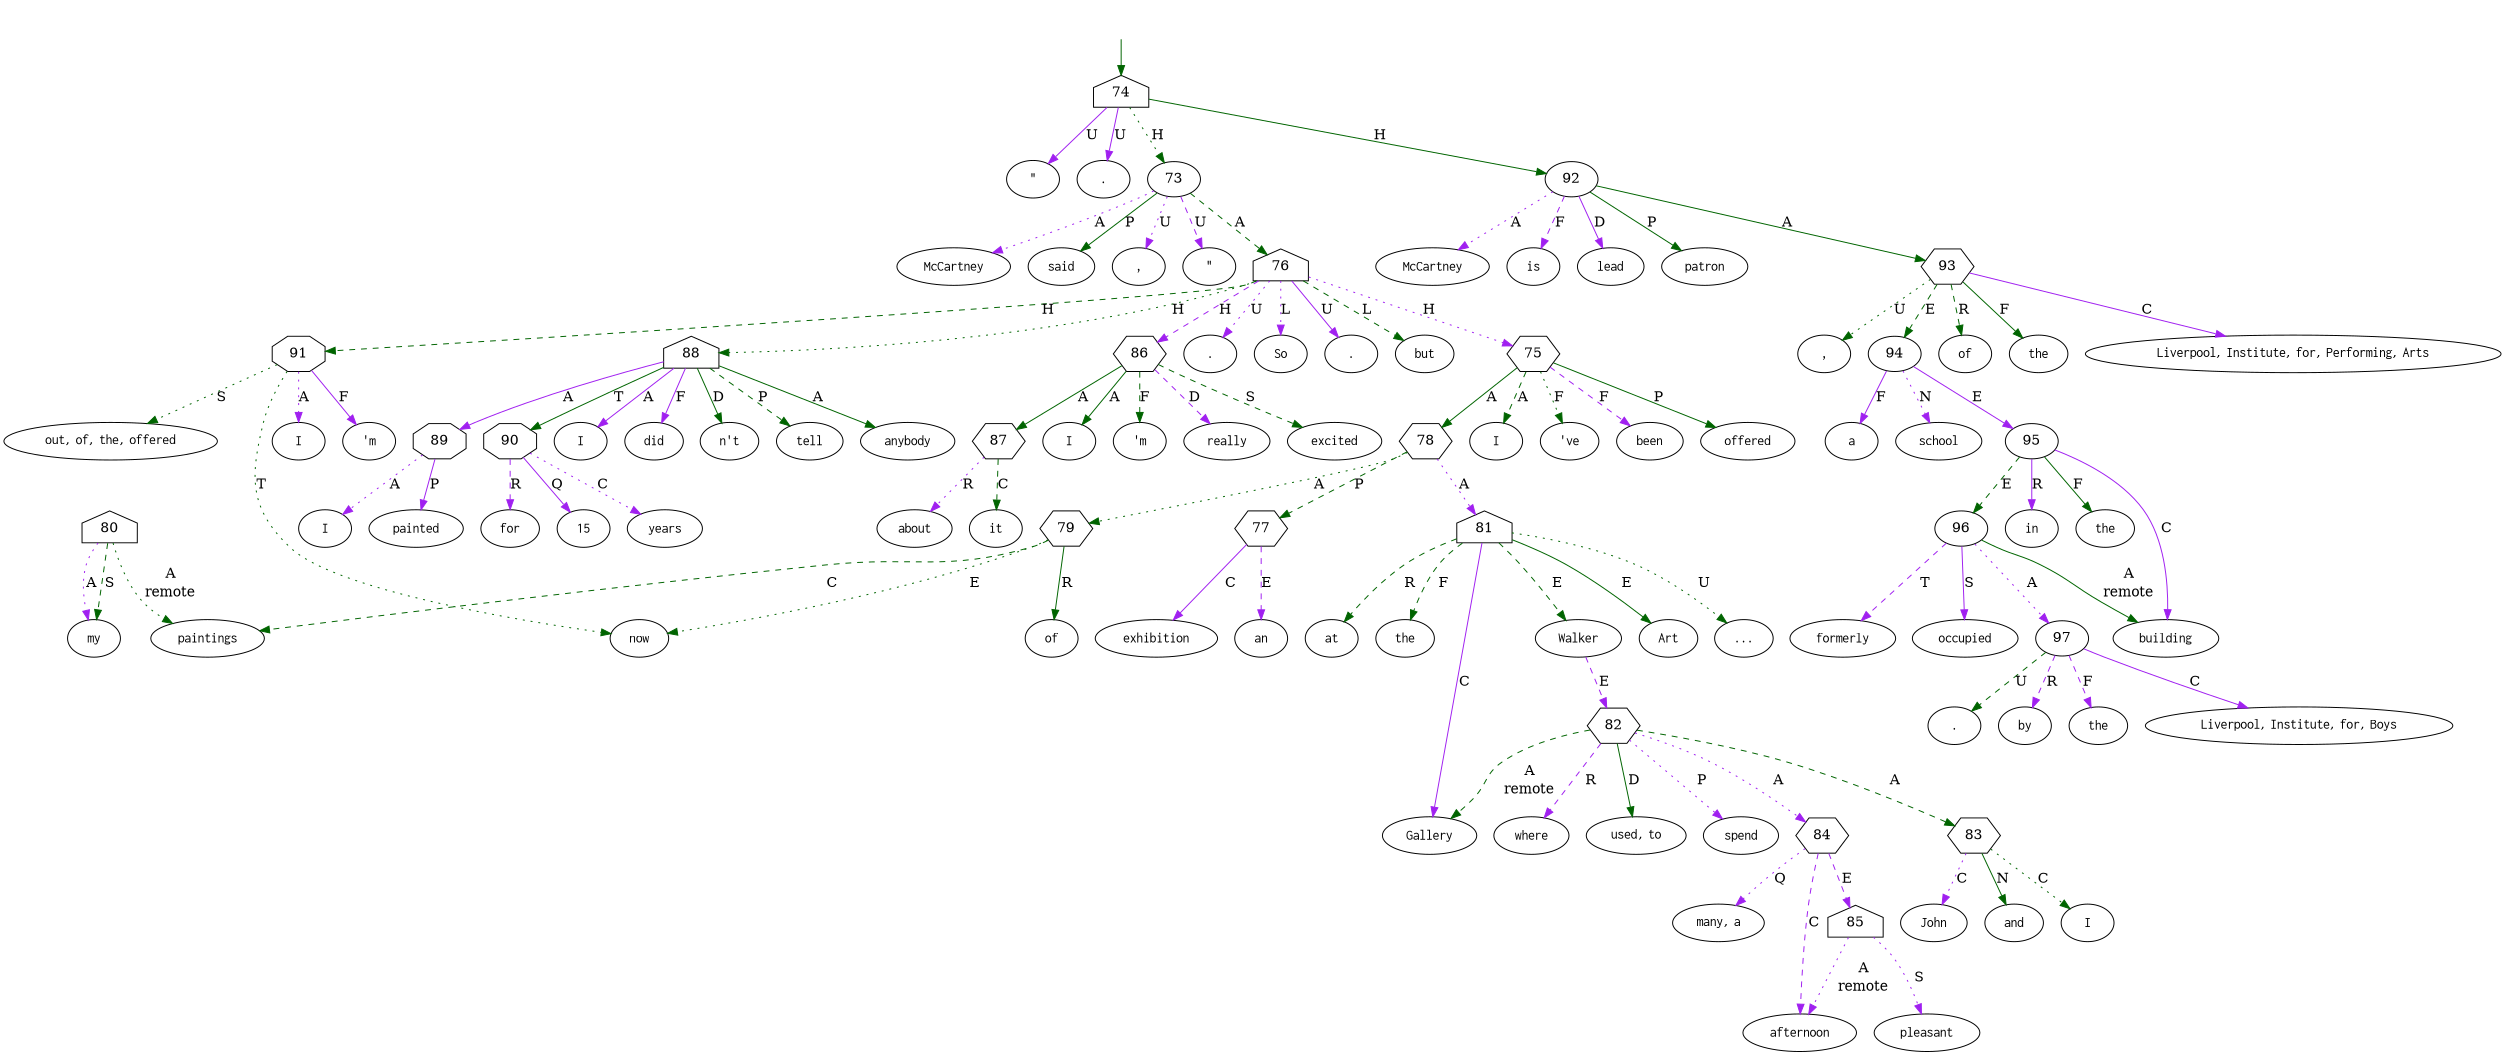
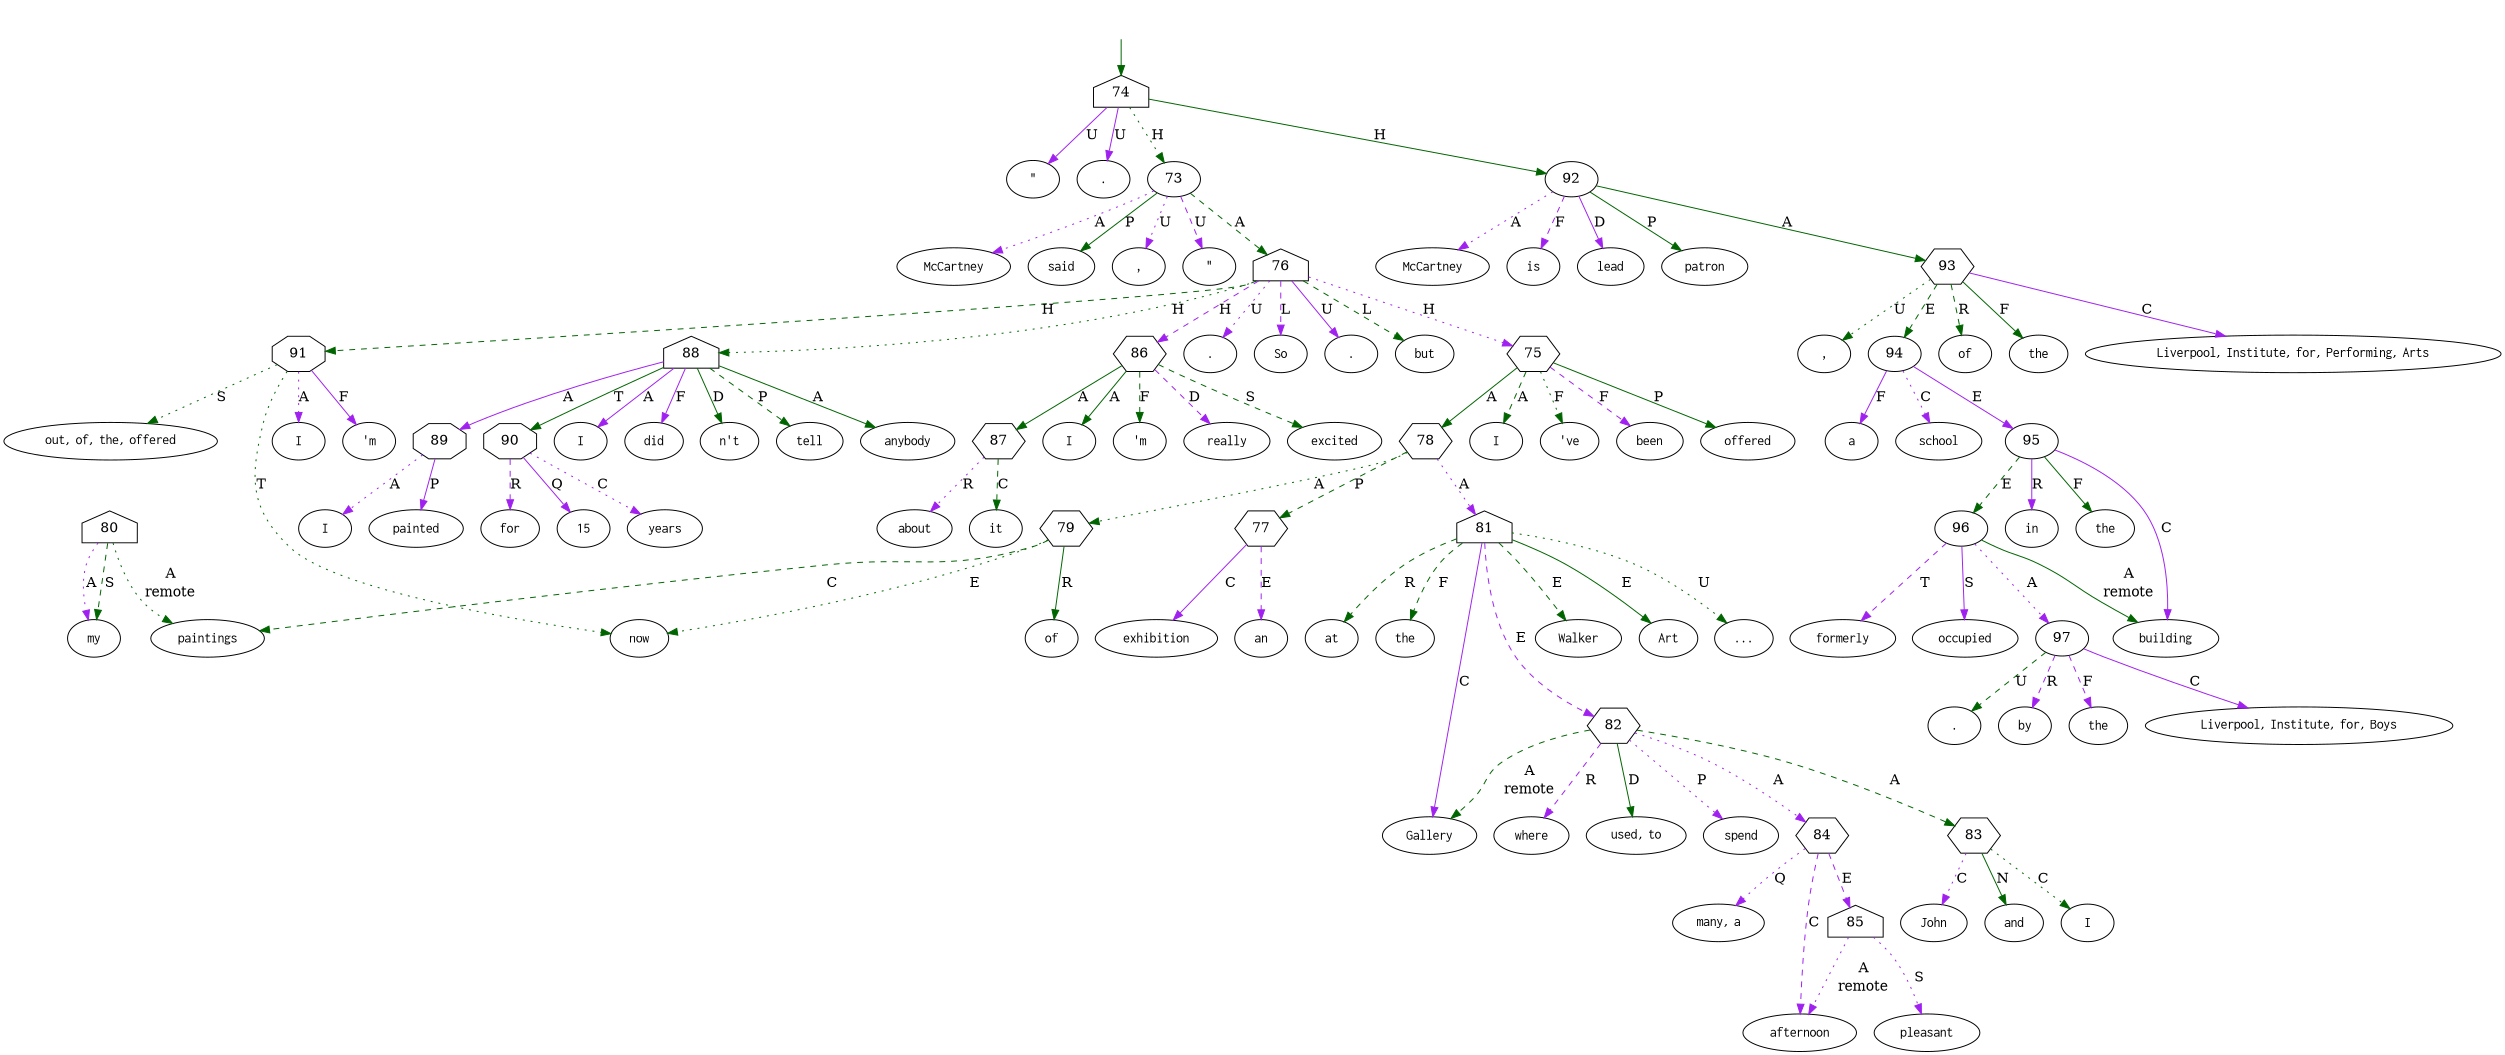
  digraph {
    node [shape=oval]
    edge [color=purple style=solid]
    top [style=invis shape=""]
    74 [shape=house]
    n3 [label=<<table align="center" border="0" cellspacing="0"><tr><td colspan="2"><font face="Courier">&quot;</font></td></tr></table>>]
    n4 [label=<<table align="center" border="0" cellspacing="0"><tr><td colspan="2"><font face="Courier">.</font></td></tr></table>>]
    73 [shape=ellipse]
    92 [shape=ellipse]
    n7 [label=<<table align="center" border="0" cellspacing="0"><tr><td colspan="2"><font face="Courier">McCartney</font></td></tr></table>>]
    n8 [label=<<table align="center" border="0" cellspacing="0"><tr><td colspan="2"><font face="Courier">said</font></td></tr></table>>]
    n9 [label=<<table align="center" border="0" cellspacing="0"><tr><td colspan="2"><font face="Courier">,</font></td></tr></table>>]
    n10 [label=<<table align="center" border="0" cellspacing="0"><tr><td colspan="2"><font face="Courier">&quot;</font></td></tr></table>>]
    76 [shape=house]
    n12 [label=<<table align="center" border="0" cellspacing="0"><tr><td colspan="2"><font face="Courier">McCartney</font></td></tr></table>>]
    n13 [label=<<table align="center" border="0" cellspacing="0"><tr><td colspan="2"><font face="Courier">is</font></td></tr></table>>]
    n14 [label=<<table align="center" border="0" cellspacing="0"><tr><td colspan="2"><font face="Courier">lead</font></td></tr></table>>]
    n15 [label=<<table align="center" border="0" cellspacing="0"><tr><td colspan="2"><font face="Courier">patron</font></td></tr></table>>]
    93 [shape=hexagon]
    n17 [label=<<table align="center" border="0" cellspacing="0"><tr><td colspan="2"><font face="Courier">I</font></td></tr></table>>]
    n18 [label=<<table align="center" border="0" cellspacing="0"><tr><td colspan="2"><font face="Courier">&#x27;ve</font></td></tr></table>>]
    n19 [label=<<table align="center" border="0" cellspacing="0"><tr><td colspan="2"><font face="Courier">been</font></td></tr></table>>]
    n20 [label=<<table align="center" border="0" cellspacing="0"><tr><td colspan="2"><font face="Courier">offered</font></td></tr></table>>]
    n21 [label=<<table align="center" border="0" cellspacing="0"><tr><td colspan="2"><font face="Courier">an</font></td></tr></table>>]
    n22 [label=<<table align="center" border="0" cellspacing="0"><tr><td colspan="2"><font face="Courier">exhibition</font></td></tr></table>>]
    n23 [label=<<table align="center" border="0" cellspacing="0"><tr><td colspan="2"><font face="Courier">of</font></td></tr></table>>]
    n24 [label=<<table align="center" border="0" cellspacing="0"><tr><td colspan="2"><font face="Courier">my</font></td></tr></table>>]
    n25 [label=<<table align="center" border="0" cellspacing="0"><tr><td colspan="2"><font face="Courier">paintings</font></td></tr></table>>]
    n26 [label=<<table align="center" border="0" cellspacing="0"><tr><td colspan="2"><font face="Courier">at</font></td></tr></table>>]
    n27 [label=<<table align="center" border="0" cellspacing="0"><tr><td colspan="2"><font face="Courier">the</font></td></tr></table>>]
    n28 [label=<<table align="center" border="0" cellspacing="0"><tr><td colspan="2"><font face="Courier">Walker</font></td></tr></table>>]
    n29 [label=<<table align="center" border="0" cellspacing="0"><tr><td colspan="2"><font face="Courier">Art</font></td></tr></table>>]
    n30 [label=<<table align="center" border="0" cellspacing="0"><tr><td colspan="2"><font face="Courier">Gallery</font></td></tr></table>>]
    n31 [label=<<table align="center" border="0" cellspacing="0"><tr><td colspan="2"><font face="Courier">...</font></td></tr></table>>]
    n32 [label=<<table align="center" border="0" cellspacing="0"><tr><td colspan="2"><font face="Courier">where</font></td></tr></table>>]
    n33 [label=<<table align="center" border="0" cellspacing="0"><tr><td colspan="2"><font face="Courier">John</font></td></tr></table>>]
    n34 [label=<<table align="center" border="0" cellspacing="0"><tr><td colspan="2"><font face="Courier">and</font></td></tr></table>>]
    n35 [label=<<table align="center" border="0" cellspacing="0"><tr><td colspan="2"><font face="Courier">I</font></td></tr></table>>]
    n36 [label=<<table align="center" border="0" cellspacing="0"><tr><td colspan="2"><font face="Courier">used</font>,&nbsp;<font face="Courier">to</font></td></tr></table>>]
    n37 [label=<<table align="center" border="0" cellspacing="0"><tr><td colspan="2"><font face="Courier">spend</font></td></tr></table>>]
    n38 [label=<<table align="center" border="0" cellspacing="0"><tr><td colspan="2"><font face="Courier">many</font>,&nbsp;<font face="Courier">a</font></td></tr></table>>]
    n39 [label=<<table align="center" border="0" cellspacing="0"><tr><td colspan="2"><font face="Courier">pleasant</font></td></tr></table>>]
    n40 [label=<<table align="center" border="0" cellspacing="0"><tr><td colspan="2"><font face="Courier">afternoon</font></td></tr></table>>]
    n41 [label=<<table align="center" border="0" cellspacing="0"><tr><td colspan="2"><font face="Courier">.</font></td></tr></table>>]
    n42 [label=<<table align="center" border="0" cellspacing="0"><tr><td colspan="2"><font face="Courier">So</font></td></tr></table>>]
    n43 [label=<<table align="center" border="0" cellspacing="0"><tr><td colspan="2"><font face="Courier">I</font></td></tr></table>>]
    n44 [label=<<table align="center" border="0" cellspacing="0"><tr><td colspan="2"><font face="Courier">&#x27;m</font></td></tr></table>>]
    n45 [label=<<table align="center" border="0" cellspacing="0"><tr><td colspan="2"><font face="Courier">really</font></td></tr></table>>]
    n46 [label=<<table align="center" border="0" cellspacing="0"><tr><td colspan="2"><font face="Courier">excited</font></td></tr></table>>]
    n47 [label=<<table align="center" border="0" cellspacing="0"><tr><td colspan="2"><font face="Courier">about</font></td></tr></table>>]
    n48 [label=<<table align="center" border="0" cellspacing="0"><tr><td colspan="2"><font face="Courier">it</font></td></tr></table>>]
    n49 [label=<<table align="center" border="0" cellspacing="0"><tr><td colspan="2"><font face="Courier">.</font></td></tr></table>>]
    n50 [label=<<table align="center" border="0" cellspacing="0"><tr><td colspan="2"><font face="Courier">I</font></td></tr></table>>]
    n51 [label=<<table align="center" border="0" cellspacing="0"><tr><td colspan="2"><font face="Courier">did</font></td></tr></table>>]
    n52 [label=<<table align="center" border="0" cellspacing="0"><tr><td colspan="2"><font face="Courier">n&#x27;t</font></td></tr></table>>]
    n53 [label=<<table align="center" border="0" cellspacing="0"><tr><td colspan="2"><font face="Courier">tell</font></td></tr></table>>]
    n54 [label=<<table align="center" border="0" cellspacing="0"><tr><td colspan="2"><font face="Courier">anybody</font></td></tr></table>>]
    n55 [label=<<table align="center" border="0" cellspacing="0"><tr><td colspan="2"><font face="Courier">I</font></td></tr></table>>]
    n56 [label=<<table align="center" border="0" cellspacing="0"><tr><td colspan="2"><font face="Courier">painted</font></td></tr></table>>]
    n57 [label=<<table align="center" border="0" cellspacing="0"><tr><td colspan="2"><font face="Courier">for</font></td></tr></table>>]
    n58 [label=<<table align="center" border="0" cellspacing="0"><tr><td colspan="2"><font face="Courier">15</font></td></tr></table>>]
    n59 [label=<<table align="center" border="0" cellspacing="0"><tr><td colspan="2"><font face="Courier">years</font></td></tr></table>>]
    n60 [label=<<table align="center" border="0" cellspacing="0"><tr><td colspan="2"><font face="Courier">but</font></td></tr></table>>]
    n61 [label=<<table align="center" border="0" cellspacing="0"><tr><td colspan="2"><font face="Courier">now</font></td></tr></table>>]
    n62 [label=<<table align="center" border="0" cellspacing="0"><tr><td colspan="2"><font face="Courier">I</font></td></tr></table>>]
    n63 [label=<<table align="center" border="0" cellspacing="0"><tr><td colspan="2"><font face="Courier">&#x27;m</font></td></tr></table>>]
    n64 [label=<<table align="center" border="0" cellspacing="0"><tr><td colspan="2"><font face="Courier">out</font>,&nbsp;<font face="Courier">of</font>,&nbsp;<font face="Courier">the</font>,&nbsp;<font face="Courier">offered</font></td></tr></table>>]
    n65 [label=<<table align="center" border="0" cellspacing="0"><tr><td colspan="2"><font face="Courier">of</font></td></tr></table>>]
    n66 [label=<<table align="center" border="0" cellspacing="0"><tr><td colspan="2"><font face="Courier">the</font></td></tr></table>>]
    n67 [label=<<table align="center" border="0" cellspacing="0"><tr><td colspan="2"><font face="Courier">Liverpool</font>,&nbsp;<font face="Courier">Institute</font>,&nbsp;<font face="Courier">for</font>,&nbsp;<font face="Courier">Performing</font>,&nbsp;<font face="Courier">Arts</font></td></tr></table>>]
    n68 [label=<<table align="center" border="0" cellspacing="0"><tr><td colspan="2"><font face="Courier">,</font></td></tr></table>>]
    n69 [label=<<table align="center" border="0" cellspacing="0"><tr><td colspan="2"><font face="Courier">a</font></td></tr></table>>]
    n70 [label=<<table align="center" border="0" cellspacing="0"><tr><td colspan="2"><font face="Courier">school</font></td></tr></table>>]
    n71 [label=<<table align="center" border="0" cellspacing="0"><tr><td colspan="2"><font face="Courier">in</font></td></tr></table>>]
    n72 [label=<<table align="center" border="0" cellspacing="0"><tr><td colspan="2"><font face="Courier">the</font></td></tr></table>>]
    n73 [label=<<table align="center" border="0" cellspacing="0"><tr><td colspan="2"><font face="Courier">building</font></td></tr></table>>]
    n74 [label=<<table align="center" border="0" cellspacing="0"><tr><td colspan="2"><font face="Courier">formerly</font></td></tr></table>>]
    n75 [label=<<table align="center" border="0" cellspacing="0"><tr><td colspan="2"><font face="Courier">occupied</font></td></tr></table>>]
    n76 [label=<<table align="center" border="0" cellspacing="0"><tr><td colspan="2"><font face="Courier">by</font></td></tr></table>>]
    n77 [label=<<table align="center" border="0" cellspacing="0"><tr><td colspan="2"><font face="Courier">the</font></td></tr></table>>]
    n78 [label=<<table align="center" border="0" cellspacing="0"><tr><td colspan="2"><font face="Courier">Liverpool</font>,&nbsp;<font face="Courier">Institute</font>,&nbsp;<font face="Courier">for</font>,&nbsp;<font face="Courier">Boys</font></td></tr></table>>]
    n79 [label=<<table align="center" border="0" cellspacing="0"><tr><td colspan="2"><font face="Courier">.</font></td></tr></table>>]
    75 [shape=hexagon]
    91 [shape=octagon]
    88 [shape=house]
    86 [shape=hexagon]
    78 [shape=hexagon]
    89 [shape=octagon]
    90 [shape=octagon]
    87 [shape=hexagon]
    94 [shape=ellipse]
    77 [shape=hexagon]
    79 [shape=hexagon]
    81 [shape=house]
    82 [shape=hexagon]
    80 [shape=house]
    84 [shape=hexagon]
    83 [shape=hexagon]
    85 [shape=house]
    95 [shape=ellipse]
    96 [shape=ellipse]
    97 [shape=ellipse]
    top -> 74 [color=darkgreen]
    74 -> n3 [label=U]
    74 -> n4 [label=U]
    74 -> 73 [color=darkgreen label=H style=dotted]
    74 -> 92 [color=darkgreen label=H]
    73 -> n7 [label=A style=dotted]
    73 -> n8 [color=darkgreen label=P]
    73 -> n9 [label=U style=dotted]
    73 -> n10 [label=U style=dashed]
    73 -> 76 [color=darkgreen label=A style=dashed]
    92 -> n12 [label=A style=dotted]
    92 -> n13 [label=F style=dashed]
    92 -> n14 [label=D]
    92 -> n15 [color=darkgreen label=P]
    92 -> 93 [color=darkgreen label=A]
    76 -> n41 [label=U style=dotted]
-   76 -> n42 [label=L style=dotted]
+   76 -> n42 [label=L style=dashed]
    76 -> n49 [label=U]
    76 -> n60 [color=darkgreen label=L style=dashed]
    76 -> 75 [label=H style=dotted]
    76 -> 91 [color=darkgreen label=H style=dashed]
    76 -> 88 [color=darkgreen label=H style=dotted]
    76 -> 86 [label=H style=dashed]
    93 -> n65 [color=darkgreen label=R style=dashed]
    93 -> n66 [color=darkgreen label=F]
    93 -> n67 [label=C]
    93 -> n68 [color=darkgreen label=U style=dotted]
    93 -> 94 [color=darkgreen label=E style=dashed]
    75 -> n17 [color=darkgreen label=A style=dashed]
    75 -> n18 [color=darkgreen label=F style=dotted]
    75 -> n19 [label=F style=dashed]
    75 -> n20 [color=darkgreen label=P]
    75 -> 78 [color=darkgreen label=A]
    91 -> n61 [color=darkgreen label=T style=dotted]
    91 -> n62 [label=A style=dotted]
    91 -> n63 [label=F]
    91 -> n64 [color=darkgreen label=S style=dotted]
    88 -> n50 [label=A]
    88 -> n51 [label=F]
    88 -> n52 [color=darkgreen label=D]
    88 -> n53 [color=darkgreen label=P style=dashed]
    88 -> n54 [color=darkgreen label=A]
    88 -> 89 [label=A]
    88 -> 90 [color=darkgreen label=T]
    86 -> n43 [color=darkgreen label=A]
    86 -> n44 [color=darkgreen label=F style=dashed]
    86 -> n45 [label=D style=dashed]
    86 -> n46 [color=darkgreen label=S style=dashed]
    86 -> 87 [color=darkgreen label=A]
    78 -> 77 [color=darkgreen label=P style=dashed]
    78 -> 79 [color=darkgreen label=A style=dotted]
    78 -> 81 [label=A style=dotted]
    89 -> n55 [label=A style=dotted]
    89 -> n56 [label=P]
    90 -> n57 [label=R style=dashed]
    90 -> n58 [label=Q]
    90 -> n59 [label=C style=dotted]
    87 -> n47 [label=R style=dotted]
    87 -> n48 [color=darkgreen label=C style=dashed]
    94 -> n69 [label=F]
-   94 -> n70 [label=N style=dotted]
+   94 -> n70 [label=C style=dotted]
    94 -> 95 [label=E]
    77 -> n21 [label=E style=dashed]
    77 -> n22 [label=C]
    79 -> n23 [color=darkgreen label=R]
    79 -> n25 [color=darkgreen label=C style=dashed]
    79 -> n61 [color=darkgreen label=E style=dotted]
    81 -> n26 [color=darkgreen label=R style=dashed]
    81 -> n27 [color=darkgreen label=F style=dashed]
    81 -> n28 [color=darkgreen label=E style=dashed]
    81 -> n29 [color=darkgreen label=E]
    81 -> n30 [label=C]
    81 -> n31 [color=darkgreen label=U style=dotted]
-   n28 -> 82 [label=E style=dashed]
+   81 -> 82 [label=E style=dashed]
    82 -> n30 [color=darkgreen label=<<table align="center" border="0" cellspacing="0"><tr><td colspan="1">A</td></tr><tr><td>remote</td></tr></table>> style=dashed]
    82 -> n32 [label=R style=dashed]
    82 -> n36 [color=darkgreen label=D]
    82 -> n37 [label=P style=dotted]
    82 -> 84 [label=A style=dotted]
    82 -> 83 [color=darkgreen label=A style=dashed]
    80 -> n24 [color=darkgreen label=S style=dashed]
    80 -> n24 [label=A style=dotted]
    80 -> n25 [color=darkgreen label=<<table align="center" border="0" cellspacing="0"><tr><td colspan="1">A</td></tr><tr><td>remote</td></tr></table>> style=dotted]
    84 -> n38 [label=Q style=dotted]
    84 -> n40 [label=C style=dashed]
    84 -> 85 [label=E style=dashed]
    83 -> n33 [label=C style=dotted]
    83 -> n34 [color=darkgreen label=N]
    83 -> n35 [color=darkgreen label=C style=dotted]
    85 -> n39 [label=S style=dotted]
    85 -> n40 [label=<<table align="center" border="0" cellspacing="0"><tr><td colspan="1">A</td></tr><tr><td>remote</td></tr></table>> style=dotted]
    95 -> n71 [label=R]
    95 -> n72 [color=darkgreen label=F]
    95 -> n73 [label=C]
    95 -> 96 [color=darkgreen label=E style=dashed]
    96 -> n73 [color=darkgreen label=<<table align="center" border="0" cellspacing="0"><tr><td colspan="1">A</td></tr><tr><td>remote</td></tr></table>>]
    96 -> n74 [label=T style=dashed]
    96 -> n75 [label=S]
    96 -> 97 [label=A style=dotted]
    97 -> n76 [label=R style=dashed]
    97 -> n77 [label=F style=dashed]
    97 -> n78 [label=C]
    97 -> n79 [color=darkgreen label=U style=dashed]
  }
